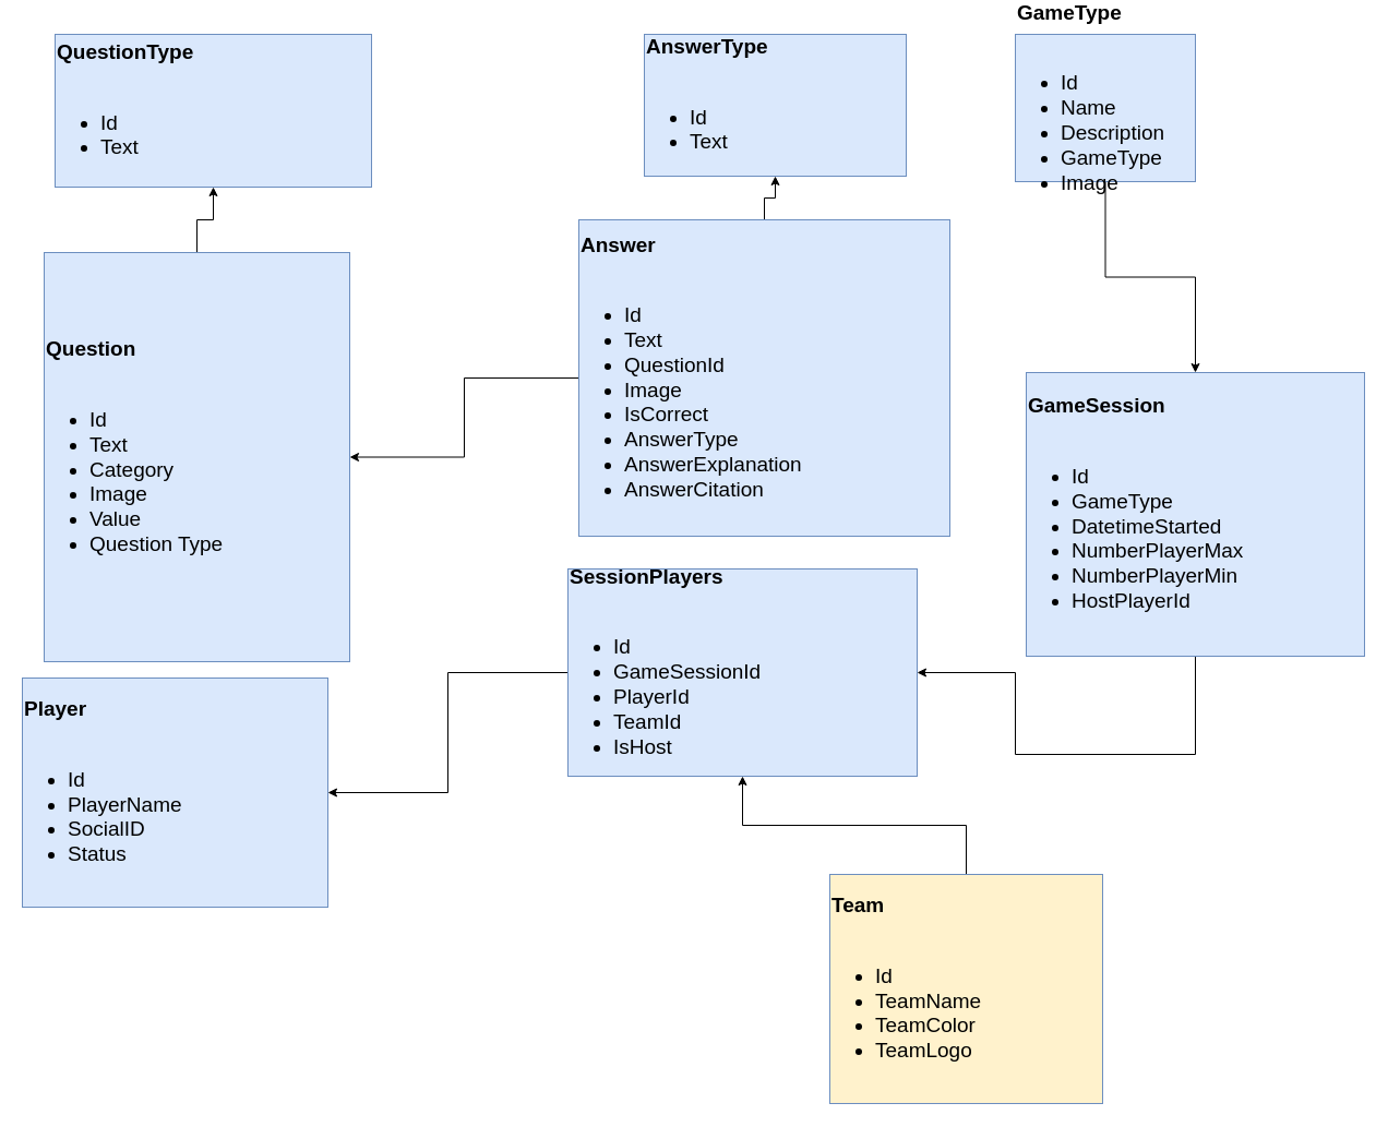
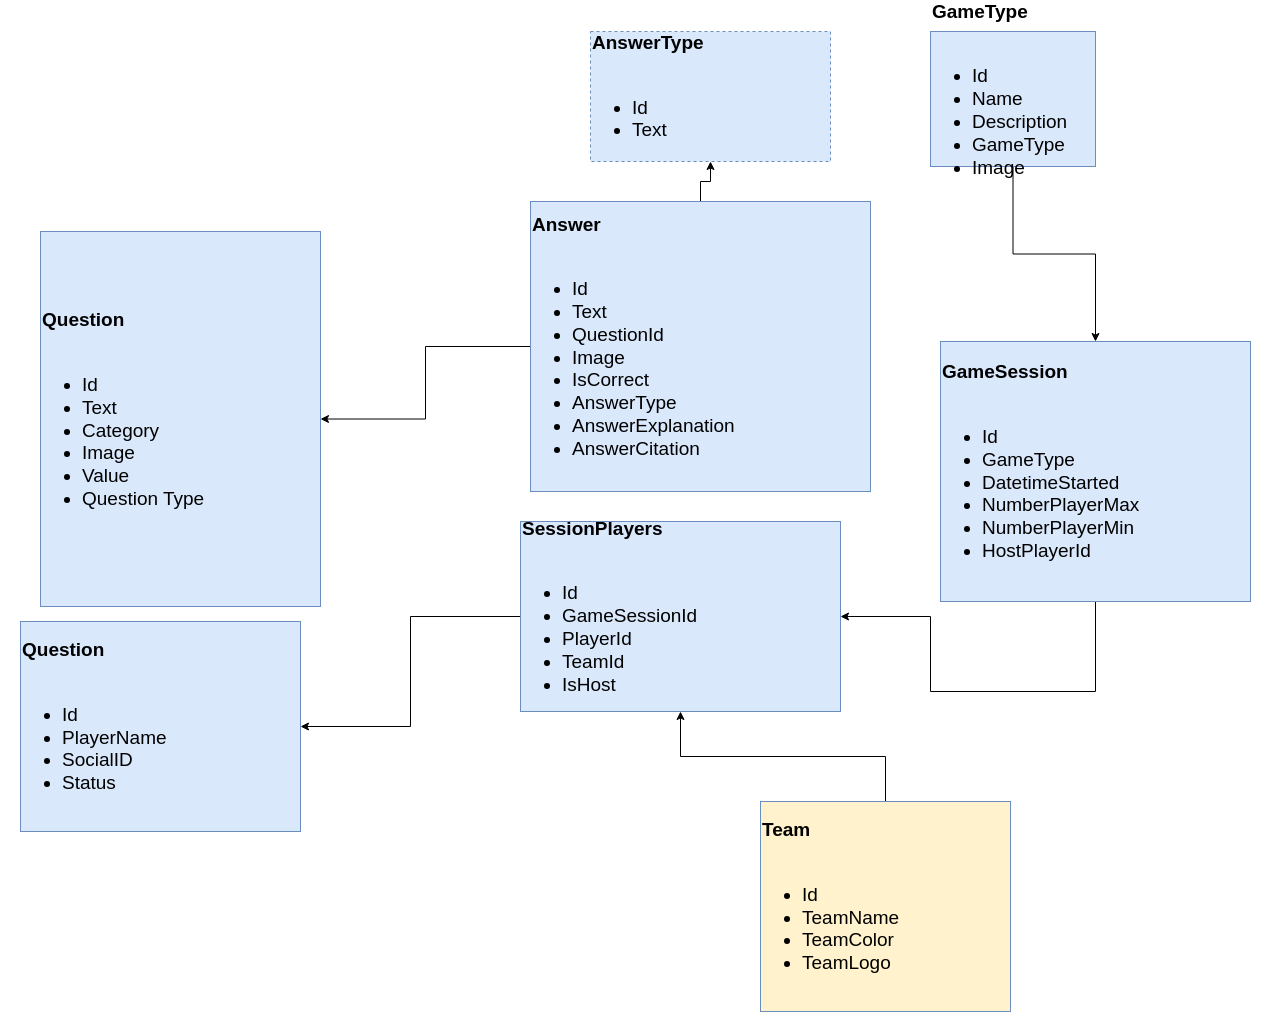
  <mxCell id="0" />
  <mxCell id="1" parent="0" />
- <mxCell id="2" style="edgeStyle=orthogonalEdgeStyle;rounded=0;orthogonalLoop=1;jettySize=auto;html=1;fontSize=19;" edge="1" parent="1" source="3" target="7"><mxGeometry relative="1" as="geometry" /></mxCell>
  <mxCell id="3" value="&lt;b style=&quot;font-size: 19px&quot;&gt;Question&lt;/b&gt;&lt;br style=&quot;font-size: 19px&quot;&gt;&lt;br style=&quot;font-size: 19px&quot;&gt;&lt;ul style=&quot;font-size: 19px&quot;&gt;&lt;li style=&quot;font-size: 19px&quot;&gt;Id&lt;/li&gt;&lt;li style=&quot;font-size: 19px&quot;&gt;Text&lt;/li&gt;&lt;li style=&quot;font-size: 19px&quot;&gt;Category&lt;/li&gt;&lt;li style=&quot;font-size: 19px&quot;&gt;Image&amp;nbsp;&lt;/li&gt;&lt;li style=&quot;font-size: 19px&quot;&gt;Value&lt;/li&gt;&lt;li style=&quot;font-size: 19px&quot;&gt;Question Type&lt;/li&gt;&lt;/ul&gt;" style="rounded=0;whiteSpace=wrap;html=1;align=left;fontSize=19;fillColor=#dae8fc;strokeColor=#6c8ebf;" vertex="1" parent="1"><mxGeometry x="40" y="220" width="280" height="375" as="geometry" /></mxCell>
  <mxCell id="4" style="edgeStyle=orthogonalEdgeStyle;rounded=0;orthogonalLoop=1;jettySize=auto;html=1;fontSize=19;" edge="1" parent="1" source="6" target="8"><mxGeometry relative="1" as="geometry" /></mxCell>
  <mxCell id="5" style="edgeStyle=orthogonalEdgeStyle;rounded=0;orthogonalLoop=1;jettySize=auto;html=1;fontSize=19;" edge="1" parent="1" source="6" target="3"><mxGeometry relative="1" as="geometry" /></mxCell>
  <mxCell id="6" value="&lt;b style=&quot;font-size: 19px&quot;&gt;Answer&lt;/b&gt;&lt;br style=&quot;font-size: 19px&quot;&gt;&lt;br style=&quot;font-size: 19px&quot;&gt;&lt;ul style=&quot;font-size: 19px&quot;&gt;&lt;li style=&quot;font-size: 19px&quot;&gt;Id&lt;/li&gt;&lt;li style=&quot;font-size: 19px&quot;&gt;Text&lt;/li&gt;&lt;li style=&quot;font-size: 19px&quot;&gt;QuestionId&lt;/li&gt;&lt;li style=&quot;font-size: 19px&quot;&gt;Image&amp;nbsp;&lt;/li&gt;&lt;li style=&quot;font-size: 19px&quot;&gt;IsCorrect&lt;/li&gt;&lt;li style=&quot;font-size: 19px&quot;&gt;AnswerType&lt;/li&gt;&lt;li style=&quot;font-size: 19px&quot;&gt;AnswerExplanation&lt;/li&gt;&lt;li style=&quot;font-size: 19px&quot;&gt;AnswerCitation&lt;/li&gt;&lt;/ul&gt;" style="rounded=0;whiteSpace=wrap;html=1;align=left;fontSize=19;fillColor=#dae8fc;strokeColor=#6c8ebf;" vertex="1" parent="1"><mxGeometry x="530" y="190" width="340" height="290" as="geometry" /></mxCell>
- <mxCell id="7" value="&lt;b style=&quot;font-size: 19px&quot;&gt;QuestionType&lt;/b&gt;&lt;br style=&quot;font-size: 19px&quot;&gt;&lt;br style=&quot;font-size: 19px&quot;&gt;&lt;ul style=&quot;font-size: 19px&quot;&gt;&lt;li style=&quot;font-size: 19px&quot;&gt;Id&lt;/li&gt;&lt;li style=&quot;font-size: 19px&quot;&gt;Text&lt;/li&gt;&lt;/ul&gt;" style="rounded=0;whiteSpace=wrap;html=1;align=left;fontSize=19;fillColor=#dae8fc;strokeColor=#6c8ebf;" vertex="1" parent="1"><mxGeometry x="50" y="20" width="290" height="140" as="geometry" /></mxCell>
- <mxCell id="8" value="&lt;b style=&quot;font-size: 19px&quot;&gt;AnswerType&lt;/b&gt;&lt;br style=&quot;font-size: 19px&quot;&gt;&lt;br style=&quot;font-size: 19px&quot;&gt;&lt;ul style=&quot;font-size: 19px&quot;&gt;&lt;li style=&quot;font-size: 19px&quot;&gt;Id&lt;/li&gt;&lt;li style=&quot;font-size: 19px&quot;&gt;Text&lt;/li&gt;&lt;/ul&gt;" style="rounded=0;whiteSpace=wrap;html=1;align=left;fontSize=19;fillColor=#dae8fc;strokeColor=#6c8ebf;" vertex="1" parent="1"><mxGeometry x="590" y="20" width="240" height="130" as="geometry" /></mxCell>
- <mxCell id="9" value="&lt;b style=&quot;font-size: 19px&quot;&gt;Player&lt;/b&gt;&lt;br style=&quot;font-size: 19px&quot;&gt;&lt;br style=&quot;font-size: 19px&quot;&gt;&lt;ul style=&quot;font-size: 19px&quot;&gt;&lt;li style=&quot;font-size: 19px&quot;&gt;Id&lt;/li&gt;&lt;li style=&quot;font-size: 19px&quot;&gt;PlayerName&lt;/li&gt;&lt;li style=&quot;font-size: 19px&quot;&gt;SocialID&lt;/li&gt;&lt;li style=&quot;font-size: 19px&quot;&gt;Status&lt;/li&gt;&lt;/ul&gt;" style="rounded=0;whiteSpace=wrap;html=1;align=left;fontSize=19;fillColor=#dae8fc;strokeColor=#6c8ebf;" vertex="1" parent="1"><mxGeometry x="20" y="610" width="280" height="210" as="geometry" /></mxCell>
+ <mxCell id="8" value="&lt;b style=&quot;font-size: 19px&quot;&gt;AnswerType&lt;/b&gt;&lt;br style=&quot;font-size: 19px&quot;&gt;&lt;br style=&quot;font-size: 19px&quot;&gt;&lt;ul style=&quot;font-size: 19px&quot;&gt;&lt;li style=&quot;font-size: 19px&quot;&gt;Id&lt;/li&gt;&lt;li style=&quot;font-size: 19px&quot;&gt;Text&lt;/li&gt;&lt;/ul&gt;" style="rounded=0;whiteSpace=wrap;html=1;align=left;fontSize=19;fillColor=#dae8fc;strokeColor=#6c8ebf;dashed=1;" vertex="1" parent="1"><mxGeometry x="590" y="20" width="240" height="130" as="geometry" /></mxCell>
+ <mxCell id="9" value="&lt;b style=&quot;font-size: 19px&quot;&gt;Question&lt;/b&gt;&lt;br style=&quot;font-size: 19px&quot;&gt;&lt;br style=&quot;font-size: 19px&quot;&gt;&lt;ul style=&quot;font-size: 19px&quot;&gt;&lt;li style=&quot;font-size: 19px&quot;&gt;Id&lt;/li&gt;&lt;li style=&quot;font-size: 19px&quot;&gt;PlayerName&lt;/li&gt;&lt;li style=&quot;font-size: 19px&quot;&gt;SocialID&lt;/li&gt;&lt;li style=&quot;font-size: 19px&quot;&gt;Status&lt;/li&gt;&lt;/ul&gt;" style="rounded=0;whiteSpace=wrap;html=1;align=left;fontSize=19;fillColor=#dae8fc;strokeColor=#6c8ebf;" vertex="1" parent="1"><mxGeometry x="20" y="610" width="280" height="210" as="geometry" /></mxCell>
  <mxCell id="10" style="edgeStyle=orthogonalEdgeStyle;rounded=0;orthogonalLoop=1;jettySize=auto;html=1;fontSize=19;" edge="1" parent="1" source="11" target="17"><mxGeometry relative="1" as="geometry" /></mxCell>
  <mxCell id="11" value="&lt;b&gt;Team&lt;/b&gt;&lt;br style=&quot;font-size: 19px&quot;&gt;&lt;br style=&quot;font-size: 19px&quot;&gt;&lt;ul style=&quot;font-size: 19px&quot;&gt;&lt;li style=&quot;font-size: 19px&quot;&gt;Id&lt;/li&gt;&lt;li style=&quot;font-size: 19px&quot;&gt;TeamName&lt;/li&gt;&lt;li style=&quot;font-size: 19px&quot;&gt;TeamColor&lt;/li&gt;&lt;li style=&quot;font-size: 19px&quot;&gt;TeamLogo&lt;/li&gt;&lt;/ul&gt;" style="rounded=0;whiteSpace=wrap;html=1;align=left;fontSize=19;fillColor=#fff2cc;strokeColor=#6c8ebf;" vertex="1" parent="1"><mxGeometry x="760" y="790" width="250" height="210" as="geometry" /></mxCell>
  <mxCell id="12" style="edgeStyle=orthogonalEdgeStyle;rounded=0;orthogonalLoop=1;jettySize=auto;html=1;fontSize=19;" edge="1" parent="1" source="13" target="15"><mxGeometry relative="1" as="geometry" /></mxCell>
  <mxCell id="13" value="&lt;b&gt;GameType&lt;/b&gt;&lt;br style=&quot;font-size: 19px&quot;&gt;&lt;br style=&quot;font-size: 19px&quot;&gt;&lt;ul style=&quot;font-size: 19px&quot;&gt;&lt;li style=&quot;font-size: 19px&quot;&gt;Id&lt;/li&gt;&lt;li style=&quot;font-size: 19px&quot;&gt;Name&lt;/li&gt;&lt;li style=&quot;font-size: 19px&quot;&gt;Description&lt;/li&gt;&lt;li style=&quot;font-size: 19px&quot;&gt;GameType&lt;/li&gt;&lt;li style=&quot;font-size: 19px&quot;&gt;Image&amp;nbsp;&lt;/li&gt;&lt;/ul&gt;" style="rounded=0;whiteSpace=wrap;html=1;align=left;fontSize=19;fillColor=#dae8fc;strokeColor=#6c8ebf;" vertex="1" parent="1"><mxGeometry x="930" y="20" width="165" height="135" as="geometry" /></mxCell>
  <mxCell id="14" style="edgeStyle=orthogonalEdgeStyle;rounded=0;orthogonalLoop=1;jettySize=auto;html=1;fontSize=19;" edge="1" parent="1" source="15" target="17"><mxGeometry relative="1" as="geometry"><Array as="points"><mxPoint x="1095" y="680" /><mxPoint x="930" y="680" /><mxPoint x="930" y="605" /></Array></mxGeometry></mxCell>
  <mxCell id="15" value="&lt;b&gt;GameSession&lt;/b&gt;&lt;br style=&quot;font-size: 19px&quot;&gt;&lt;br style=&quot;font-size: 19px&quot;&gt;&lt;ul style=&quot;font-size: 19px&quot;&gt;&lt;li style=&quot;font-size: 19px&quot;&gt;Id&lt;/li&gt;&lt;li style=&quot;font-size: 19px&quot;&gt;GameType&lt;/li&gt;&lt;li style=&quot;font-size: 19px&quot;&gt;DatetimeStarted&lt;/li&gt;&lt;li style=&quot;font-size: 19px&quot;&gt;NumberPlayerMax&lt;/li&gt;&lt;li&gt;NumberPlayerMin&lt;/li&gt;&lt;li&gt;HostPlayerId&lt;/li&gt;&lt;/ul&gt;" style="rounded=0;whiteSpace=wrap;html=1;align=left;fontSize=19;fillColor=#dae8fc;strokeColor=#6c8ebf;" vertex="1" parent="1"><mxGeometry x="940" y="330" width="310" height="260" as="geometry" /></mxCell>
  <mxCell id="16" style="edgeStyle=orthogonalEdgeStyle;rounded=0;orthogonalLoop=1;jettySize=auto;html=1;exitX=0;exitY=0.5;exitDx=0;exitDy=0;fontSize=19;" edge="1" parent="1" source="17" target="9"><mxGeometry relative="1" as="geometry" /></mxCell>
  <mxCell id="17" value="&lt;b&gt;SessionPlayers&lt;/b&gt;&lt;br style=&quot;font-size: 19px&quot;&gt;&lt;br style=&quot;font-size: 19px&quot;&gt;&lt;ul style=&quot;font-size: 19px&quot;&gt;&lt;li style=&quot;font-size: 19px&quot;&gt;Id&lt;/li&gt;&lt;li style=&quot;font-size: 19px&quot;&gt;GameSessionId&lt;/li&gt;&lt;li style=&quot;font-size: 19px&quot;&gt;PlayerId&lt;/li&gt;&lt;li style=&quot;font-size: 19px&quot;&gt;TeamId&lt;/li&gt;&lt;li style=&quot;font-size: 19px&quot;&gt;IsHost&lt;/li&gt;&lt;/ul&gt;" style="rounded=0;whiteSpace=wrap;html=1;align=left;fontSize=19;fillColor=#dae8fc;strokeColor=#6c8ebf;" vertex="1" parent="1"><mxGeometry x="520" y="510" width="320" height="190" as="geometry" /></mxCell>
